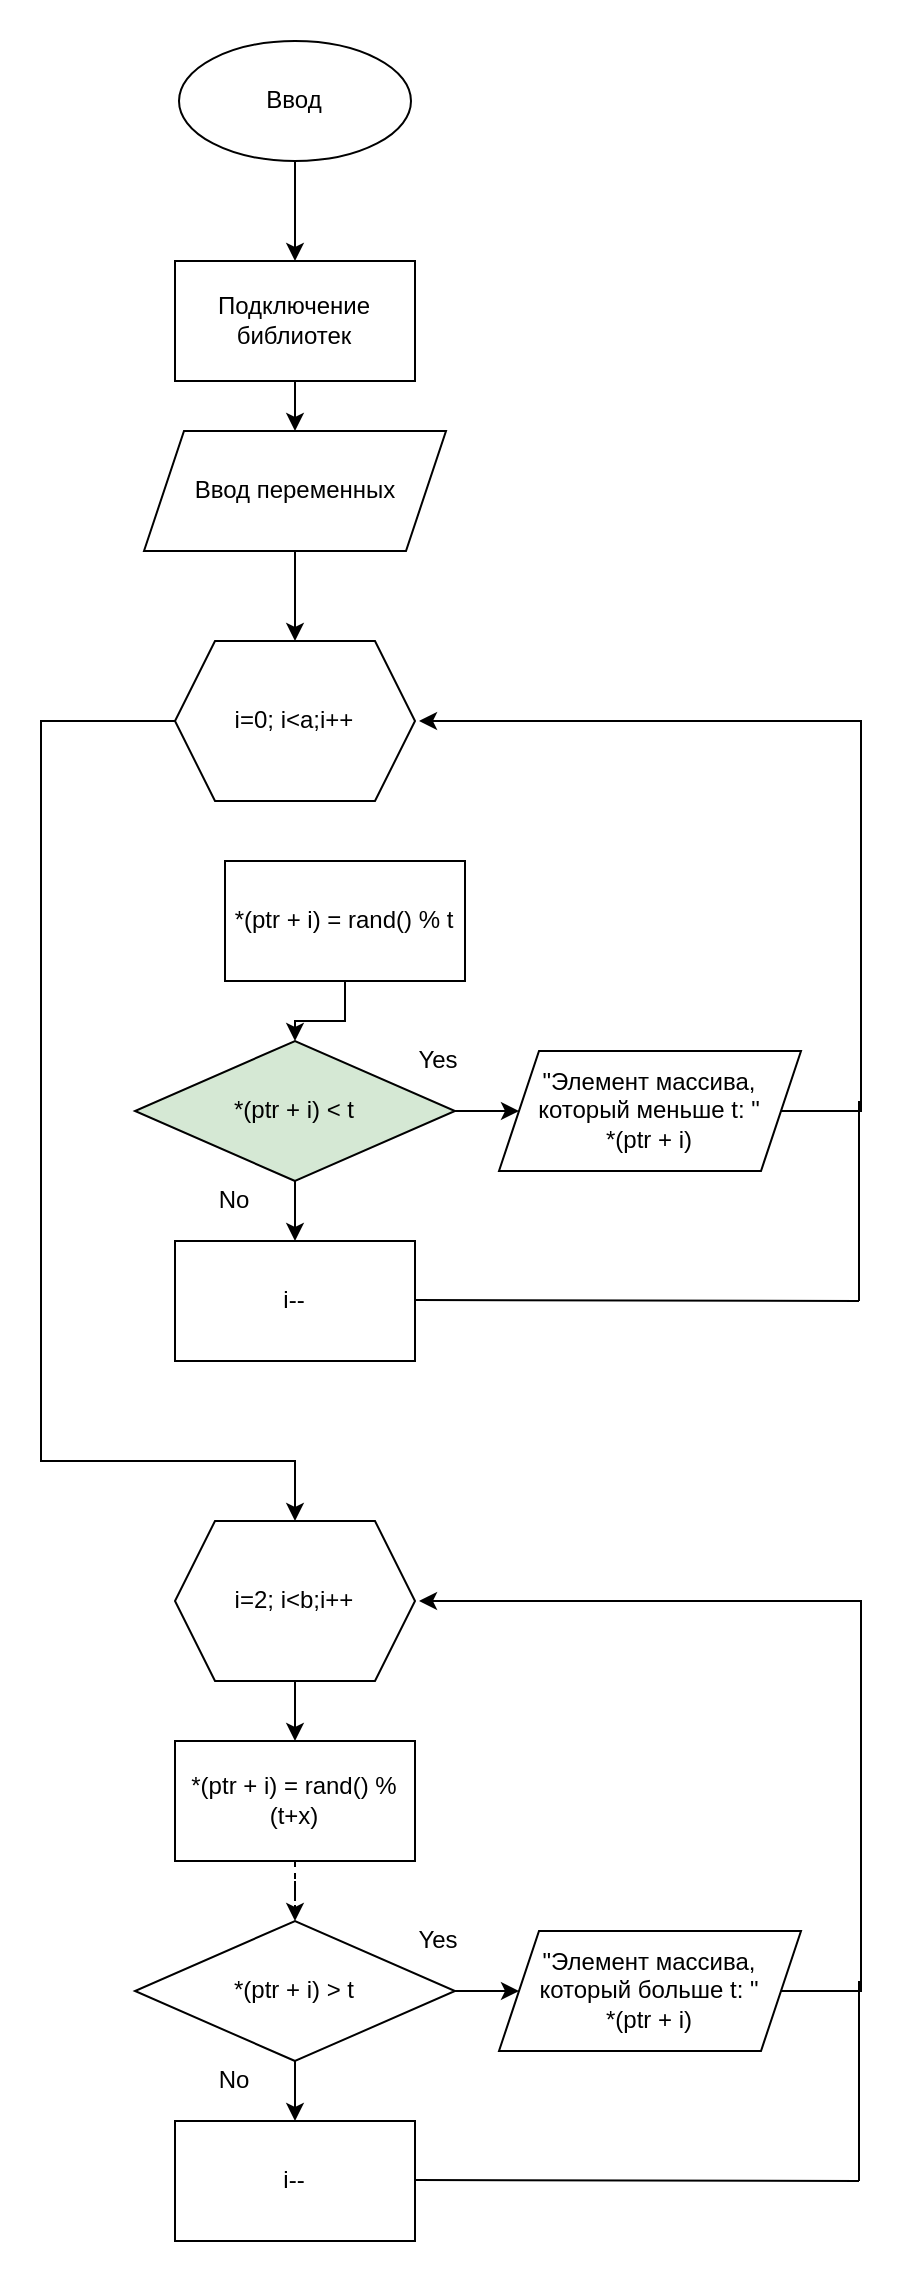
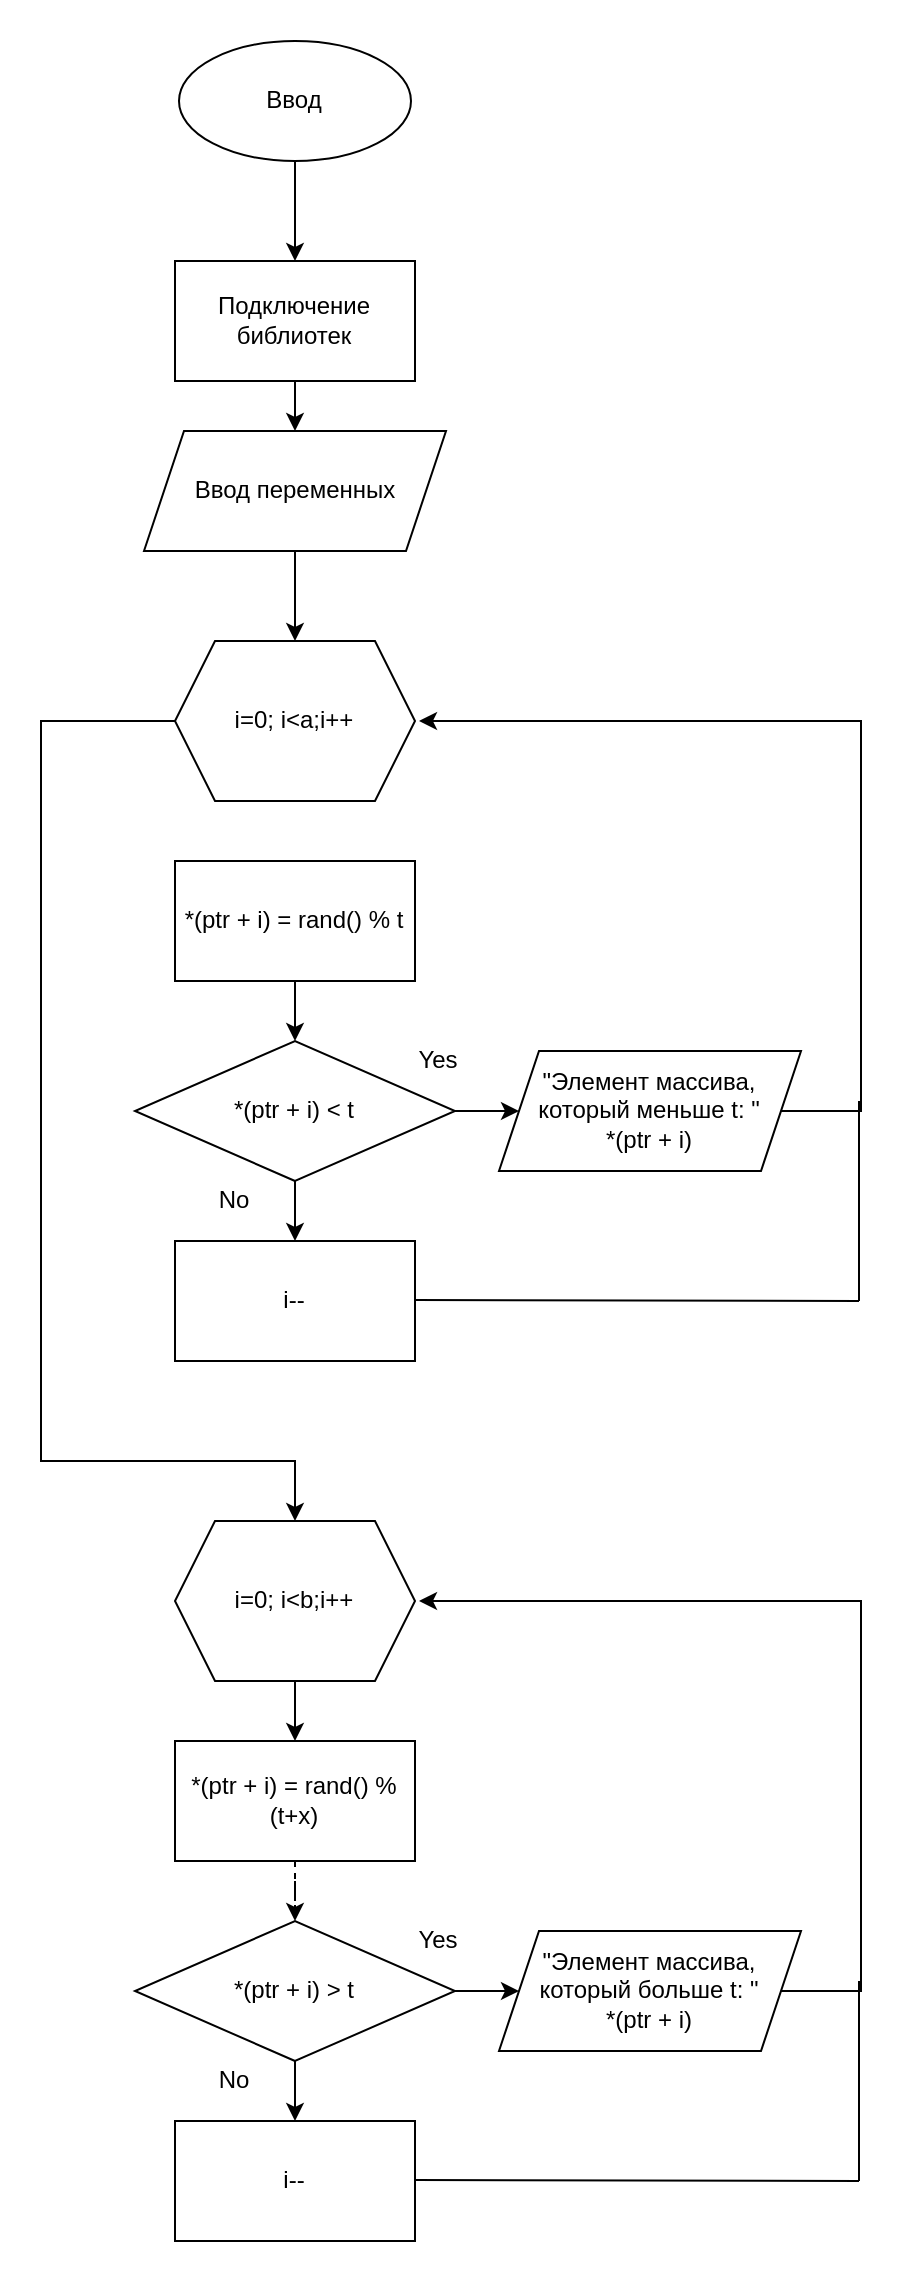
  <mxCell id="0" />
  <mxCell id="1" parent="0" />
  <mxCell id="2" value="" style="edgeStyle=orthogonalEdgeStyle;rounded=0;orthogonalLoop=1;jettySize=auto;html=1;" edge="1" parent="1" source="3" target="6"><mxGeometry relative="1" as="geometry" /></mxCell>
  <mxCell id="3" value="Ввод" style="ellipse;whiteSpace=wrap;html=1;" vertex="1" parent="1"><mxGeometry x="89" y="20" width="116" height="60" as="geometry" /></mxCell>
  <mxCell id="4" style="edgeStyle=orthogonalEdgeStyle;rounded=0;orthogonalLoop=1;jettySize=auto;html=1;exitX=0.5;exitY=1;exitDx=0;exitDy=0;" edge="1" parent="1" source="3" target="3"><mxGeometry relative="1" as="geometry" /></mxCell>
  <mxCell id="5" value="" style="edgeStyle=orthogonalEdgeStyle;rounded=0;orthogonalLoop=1;jettySize=auto;html=1;" edge="1" parent="1" source="6" target="8"><mxGeometry relative="1" as="geometry" /></mxCell>
  <mxCell id="6" value="Подключение&lt;div&gt;библиотек&lt;/div&gt;" style="rounded=0;whiteSpace=wrap;html=1;" vertex="1" parent="1"><mxGeometry x="87" y="130" width="120" height="60" as="geometry" /></mxCell>
  <mxCell id="7" value="" style="edgeStyle=orthogonalEdgeStyle;rounded=0;orthogonalLoop=1;jettySize=auto;html=1;" edge="1" parent="1" source="8" target="10"><mxGeometry relative="1" as="geometry" /></mxCell>
  <mxCell id="8" value="Ввод переменных" style="shape=parallelogram;perimeter=parallelogramPerimeter;whiteSpace=wrap;html=1;fixedSize=1;" vertex="1" parent="1"><mxGeometry x="71.5" y="215" width="151" height="60" as="geometry" /></mxCell>
  <mxCell id="9" style="edgeStyle=orthogonalEdgeStyle;rounded=0;orthogonalLoop=1;jettySize=auto;html=1;entryX=0.5;entryY=0;entryDx=0;entryDy=0;" edge="1" parent="1" source="10" target="24"><mxGeometry relative="1" as="geometry"><mxPoint x="149" y="730" as="targetPoint" /><Array as="points"><mxPoint x="20" y="360" /><mxPoint x="20" y="730" /><mxPoint x="147" y="730" /></Array></mxGeometry></mxCell>
  <mxCell id="10" value="i=0; i&amp;lt;a;i++" style="shape=hexagon;perimeter=hexagonPerimeter2;whiteSpace=wrap;html=1;fixedSize=1;" vertex="1" parent="1"><mxGeometry x="87" y="320" width="120" height="80" as="geometry" /></mxCell>
  <mxCell id="11" value="" style="edgeStyle=orthogonalEdgeStyle;rounded=0;orthogonalLoop=1;jettySize=auto;html=1;" edge="1" parent="1" source="12" target="15"><mxGeometry relative="1" as="geometry" /></mxCell>
- <mxCell id="12" value="*(ptr + i) = rand() % t" style="rounded=0;whiteSpace=wrap;html=1;" vertex="1" parent="1"><mxGeometry x="112" y="430" width="120" height="60" as="geometry" /></mxCell>
+ <mxCell id="12" value="*(ptr + i) = rand() % t" style="rounded=0;whiteSpace=wrap;html=1;" vertex="1" parent="1"><mxGeometry x="87" y="430" width="120" height="60" as="geometry" /></mxCell>
  <mxCell id="13" value="" style="edgeStyle=orthogonalEdgeStyle;rounded=0;orthogonalLoop=1;jettySize=auto;html=1;" edge="1" parent="1" source="15"><mxGeometry relative="1" as="geometry"><mxPoint x="259" y="555" as="targetPoint" /></mxGeometry></mxCell>
  <mxCell id="14" value="" style="edgeStyle=orthogonalEdgeStyle;rounded=0;orthogonalLoop=1;jettySize=auto;html=1;" edge="1" parent="1" source="15" target="20"><mxGeometry relative="1" as="geometry" /></mxCell>
- <mxCell id="15" value="*(ptr + i) &amp;lt; t" style="rhombus;whiteSpace=wrap;html=1;direction=west;fillColor=#d5e8d4;" vertex="1" parent="1"><mxGeometry x="67" y="520" width="160" height="70" as="geometry" /></mxCell>
+ <mxCell id="15" value="*(ptr + i) &amp;lt; t" style="rhombus;whiteSpace=wrap;html=1;direction=west;" vertex="1" parent="1"><mxGeometry x="67" y="520" width="160" height="70" as="geometry" /></mxCell>
  <mxCell id="16" value="Yes" style="text;html=1;align=center;verticalAlign=middle;whiteSpace=wrap;rounded=0;" vertex="1" parent="1"><mxGeometry x="189" y="515" width="60" height="30" as="geometry" /></mxCell>
  <mxCell id="17" value="No" style="text;html=1;align=center;verticalAlign=middle;whiteSpace=wrap;rounded=0;" vertex="1" parent="1"><mxGeometry x="87" y="585" width="60" height="30" as="geometry" /></mxCell>
  <mxCell id="18" style="edgeStyle=orthogonalEdgeStyle;rounded=0;orthogonalLoop=1;jettySize=auto;html=1;" edge="1" parent="1" source="19"><mxGeometry relative="1" as="geometry"><mxPoint x="209" y="360" as="targetPoint" /><Array as="points"><mxPoint x="430" y="555" /></Array></mxGeometry></mxCell>
  <mxCell id="19" value="&quot;Элемент массива, который меньше t: &quot;&lt;div&gt;*(ptr + i)&lt;br&gt;&lt;/div&gt;" style="shape=parallelogram;perimeter=parallelogramPerimeter;whiteSpace=wrap;html=1;fixedSize=1;" vertex="1" parent="1"><mxGeometry x="249" y="525" width="151" height="60" as="geometry" /></mxCell>
  <mxCell id="20" value="i--" style="rounded=0;whiteSpace=wrap;html=1;" vertex="1" parent="1"><mxGeometry x="87" y="620" width="120" height="60" as="geometry" /></mxCell>
  <mxCell id="21" value="" style="endArrow=none;html=1;rounded=0;" edge="1" parent="1"><mxGeometry width="50" height="50" relative="1" as="geometry"><mxPoint x="207" y="649.5" as="sourcePoint" /><mxPoint x="429" y="650" as="targetPoint" /><Array as="points" /></mxGeometry></mxCell>
  <mxCell id="22" value="" style="endArrow=none;html=1;rounded=0;" edge="1" parent="1"><mxGeometry width="50" height="50" relative="1" as="geometry"><mxPoint x="429" y="550" as="sourcePoint" /><mxPoint x="429" y="650" as="targetPoint" /><Array as="points" /></mxGeometry></mxCell>
  <mxCell id="23" value="" style="edgeStyle=orthogonalEdgeStyle;rounded=0;orthogonalLoop=1;jettySize=auto;html=1;" edge="1" parent="1" source="24" target="26"><mxGeometry relative="1" as="geometry" /></mxCell>
- <mxCell id="24" value="i=2; i&amp;lt;b;i++" style="shape=hexagon;perimeter=hexagonPerimeter2;whiteSpace=wrap;html=1;fixedSize=1;" vertex="1" parent="1"><mxGeometry x="87" y="760" width="120" height="80" as="geometry" /></mxCell>
+ <mxCell id="24" value="i=0; i&amp;lt;b;i++" style="shape=hexagon;perimeter=hexagonPerimeter2;whiteSpace=wrap;html=1;fixedSize=1;" vertex="1" parent="1"><mxGeometry x="87" y="760" width="120" height="80" as="geometry" /></mxCell>
  <mxCell id="25" value="" style="edgeStyle=orthogonalEdgeStyle;rounded=0;orthogonalLoop=1;jettySize=auto;html=1;dashed=1;" edge="1" parent="1" source="26" target="29"><mxGeometry relative="1" as="geometry" /></mxCell>
  <mxCell id="26" value="*(ptr + i) = rand() % (t+x)" style="rounded=0;whiteSpace=wrap;html=1;" vertex="1" parent="1"><mxGeometry x="87" y="870" width="120" height="60" as="geometry" /></mxCell>
  <mxCell id="27" value="" style="edgeStyle=orthogonalEdgeStyle;rounded=0;orthogonalLoop=1;jettySize=auto;html=1;" edge="1" parent="1" source="29"><mxGeometry relative="1" as="geometry"><mxPoint x="259" y="995" as="targetPoint" /></mxGeometry></mxCell>
  <mxCell id="28" value="" style="edgeStyle=orthogonalEdgeStyle;rounded=0;orthogonalLoop=1;jettySize=auto;html=1;" edge="1" parent="1" source="29" target="34"><mxGeometry relative="1" as="geometry" /></mxCell>
  <mxCell id="29" value="*(ptr + i) &amp;gt; t" style="rhombus;whiteSpace=wrap;html=1;direction=west;" vertex="1" parent="1"><mxGeometry x="67" y="960" width="160" height="70" as="geometry" /></mxCell>
  <mxCell id="30" value="Yes" style="text;html=1;align=center;verticalAlign=middle;whiteSpace=wrap;rounded=0;" vertex="1" parent="1"><mxGeometry x="189" y="955" width="60" height="30" as="geometry" /></mxCell>
  <mxCell id="31" value="No" style="text;html=1;align=center;verticalAlign=middle;whiteSpace=wrap;rounded=0;" vertex="1" parent="1"><mxGeometry x="87" y="1025" width="60" height="30" as="geometry" /></mxCell>
  <mxCell id="32" style="edgeStyle=orthogonalEdgeStyle;rounded=0;orthogonalLoop=1;jettySize=auto;html=1;" edge="1" parent="1" source="33"><mxGeometry relative="1" as="geometry"><mxPoint x="209" y="800" as="targetPoint" /><Array as="points"><mxPoint x="430" y="995" /></Array></mxGeometry></mxCell>
  <mxCell id="33" value="&quot;Элемент массива, который больше t: &quot;&lt;div&gt;*(ptr + i)&lt;br&gt;&lt;/div&gt;" style="shape=parallelogram;perimeter=parallelogramPerimeter;whiteSpace=wrap;html=1;fixedSize=1;" vertex="1" parent="1"><mxGeometry x="249" y="965" width="151" height="60" as="geometry" /></mxCell>
  <mxCell id="34" value="i--" style="rounded=0;whiteSpace=wrap;html=1;" vertex="1" parent="1"><mxGeometry x="87" y="1060" width="120" height="60" as="geometry" /></mxCell>
  <mxCell id="35" value="" style="endArrow=none;html=1;rounded=0;" edge="1" parent="1"><mxGeometry width="50" height="50" relative="1" as="geometry"><mxPoint x="207" y="1089.5" as="sourcePoint" /><mxPoint x="429" y="1090" as="targetPoint" /><Array as="points" /></mxGeometry></mxCell>
  <mxCell id="36" value="" style="endArrow=none;html=1;rounded=0;" edge="1" parent="1"><mxGeometry width="50" height="50" relative="1" as="geometry"><mxPoint x="429" y="990" as="sourcePoint" /><mxPoint x="429" y="1090" as="targetPoint" /><Array as="points" /></mxGeometry></mxCell>
